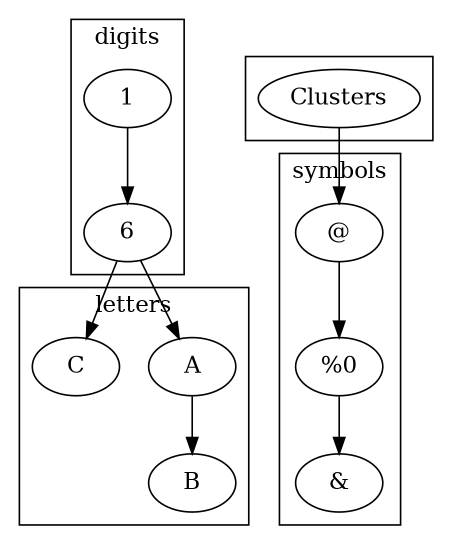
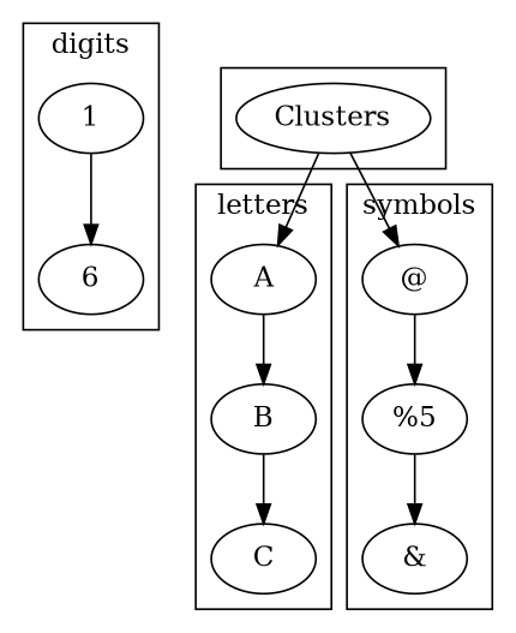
  digraph {
    compound=true
    1
    n2 [label=6]
    A
    B
    C
    "@"
-   "%5" [label="%0"]
+   "%5"
    "&"
    Clusters
    subgraph cluster_1 {
      label=digits
      1
      n2
    }
    subgraph cluster_2 {
      label=letters
      A
      B
      C
    }
    subgraph cluster_3 {
      label=symbols
      "@"
      "%5"
      "&"
    }
    subgraph cluster_4 {
      Clusters
    }
    1 -> n2
    A -> B
-   n2 -> C
+   B -> C
    "@" -> "%5"
    "%5" -> "&"
-   n2 -> A
+   Clusters -> A
    Clusters -> "@"
  }
